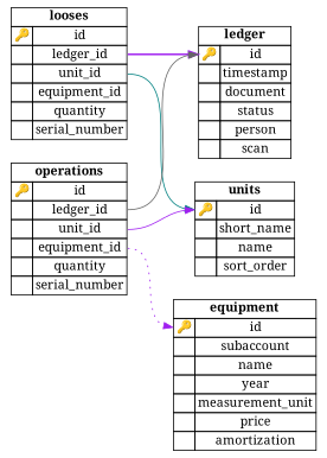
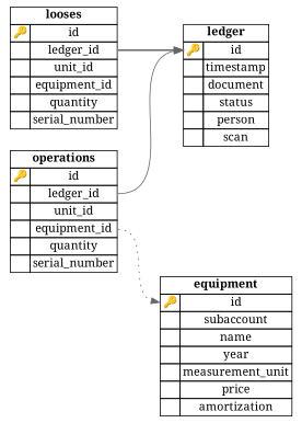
  digraph {
    fontname="Noto Serif"
    rankdir=LR
    node [fontname="Noto Serif" shape=none]
    edge [color=gray40 fontname="Noto Serif" headport="id_to:w" style=solid tailport="ledger_id_from:e"]
    n1 [label=<             <TABLE BORDER="0" CELLSPACING="0" CELLBORDER="1">                 <TR>                     <TD COLSPAN="2"><B>equipment</B></TD>                 </TR>                              <TR>                     <TD PORT="id_to">🔑</TD>                     <TD PORT="id_from">id</TD>                 </TR>                               <TR>                     <TD PORT="subaccount_to">&nbsp;</TD>                     <TD PORT="subaccount_from">subaccount</TD>                 </TR>                               <TR>                     <TD PORT="name_to">&nbsp;</TD>                     <TD PORT="name_from">name</TD>                 </TR>                               <TR>                     <TD PORT="year_to">&nbsp;</TD>                     <TD PORT="year_from">year</TD>                 </TR>                               <TR>                     <TD PORT="measurement_unit_to">&nbsp;</TD>                     <TD PORT="measurement_unit_from">measurement_unit</TD>                 </TR>                               <TR>                     <TD PORT="price_to">&nbsp;</TD>                     <TD PORT="price_from">price</TD>                 </TR>                               <TR>                     <TD PORT="amortization_to">&nbsp;</TD>                     <TD PORT="amortization_from">amortization</TD>                 </TR>                          </TABLE>         >]
    n2 [label=<             <TABLE BORDER="0" CELLSPACING="0" CELLBORDER="1">                 <TR>                     <TD COLSPAN="2"><B>ledger</B></TD>                 </TR>                              <TR>                     <TD PORT="id_to">🔑</TD>                     <TD PORT="id_from">id</TD>                 </TR>                               <TR>                     <TD PORT="timestamp_to">&nbsp;</TD>                     <TD PORT="timestamp_from">timestamp</TD>                 </TR>                               <TR>                     <TD PORT="document_to">&nbsp;</TD>                     <TD PORT="document_from">document</TD>                 </TR>                               <TR>                     <TD PORT="status_to">&nbsp;</TD>                     <TD PORT="status_from">status</TD>                 </TR>                               <TR>                     <TD PORT="person_to">&nbsp;</TD>                     <TD PORT="person_from">person</TD>                 </TR>                               <TR>                     <TD PORT="scan_to">&nbsp;</TD>                     <TD PORT="scan_from">scan</TD>                 </TR>                          </TABLE>         >]
    n3 [label=<             <TABLE BORDER="0" CELLSPACING="0" CELLBORDER="1">                 <TR>                     <TD COLSPAN="2"><B>looses</B></TD>                 </TR>                              <TR>                     <TD PORT="id_to">🔑</TD>                     <TD PORT="id_from">id</TD>                 </TR>                               <TR>                     <TD PORT="ledger_id_to">&nbsp;</TD>                     <TD PORT="ledger_id_from">ledger_id</TD>                 </TR>                               <TR>                     <TD PORT="unit_id_to">&nbsp;</TD>                     <TD PORT="unit_id_from">unit_id</TD>                 </TR>                               <TR>                     <TD PORT="equipment_id_to">&nbsp;</TD>                     <TD PORT="equipment_id_from">equipment_id</TD>                 </TR>                               <TR>                     <TD PORT="quantity_to">&nbsp;</TD>                     <TD PORT="quantity_from">quantity</TD>                 </TR>                               <TR>                     <TD PORT="serial_number_to">&nbsp;</TD>                     <TD PORT="serial_number_from">serial_number</TD>                 </TR>                          </TABLE>         >]
-   n4 [label=<             <TABLE BORDER="0" CELLSPACING="0" CELLBORDER="1">                 <TR>                     <TD COLSPAN="2"><B>units</B></TD>                 </TR>                              <TR>                     <TD PORT="id_to">🔑</TD>                     <TD PORT="id_from">id</TD>                 </TR>                               <TR>                     <TD PORT="short_name_to">&nbsp;</TD>                     <TD PORT="short_name_from">short_name</TD>                 </TR>                               <TR>                     <TD PORT="name_to">&nbsp;</TD>                     <TD PORT="name_from">name</TD>                 </TR>                               <TR>                     <TD PORT="sort_order_to">&nbsp;</TD>                     <TD PORT="sort_order_from">sort_order</TD>                 </TR>                          </TABLE>         >]
    n5 [label=<             <TABLE BORDER="0" CELLSPACING="0" CELLBORDER="1">                 <TR>                     <TD COLSPAN="2"><B>operations</B></TD>                 </TR>                              <TR>                     <TD PORT="id_to">🔑</TD>                     <TD PORT="id_from">id</TD>                 </TR>                               <TR>                     <TD PORT="ledger_id_to">&nbsp;</TD>                     <TD PORT="ledger_id_from">ledger_id</TD>                 </TR>                               <TR>                     <TD PORT="unit_id_to">&nbsp;</TD>                     <TD PORT="unit_id_from">unit_id</TD>                 </TR>                               <TR>                     <TD PORT="equipment_id_to">&nbsp;</TD>                     <TD PORT="equipment_id_from">equipment_id</TD>                 </TR>                               <TR>                     <TD PORT="quantity_to">&nbsp;</TD>                     <TD PORT="quantity_from">quantity</TD>                 </TR>                               <TR>                     <TD PORT="serial_number_to">&nbsp;</TD>                     <TD PORT="serial_number_from">serial_number</TD>                 </TR>                          </TABLE>         >]
-   n3 -> n2 [color=purple style=bold]
-   n3 -> n4 [color=teal tailport="unit_id_from:e"]
-   n5 -> n1 [color=purple style=dotted tailport="equipment_id_from:e"]
+   n3 -> n2 [style=bold]
+   n5 -> n1 [style=dotted tailport="equipment_id_from:e"]
    n5 -> n2
-   n5 -> n4 [color=purple tailport="unit_id_from:e"]
  }
